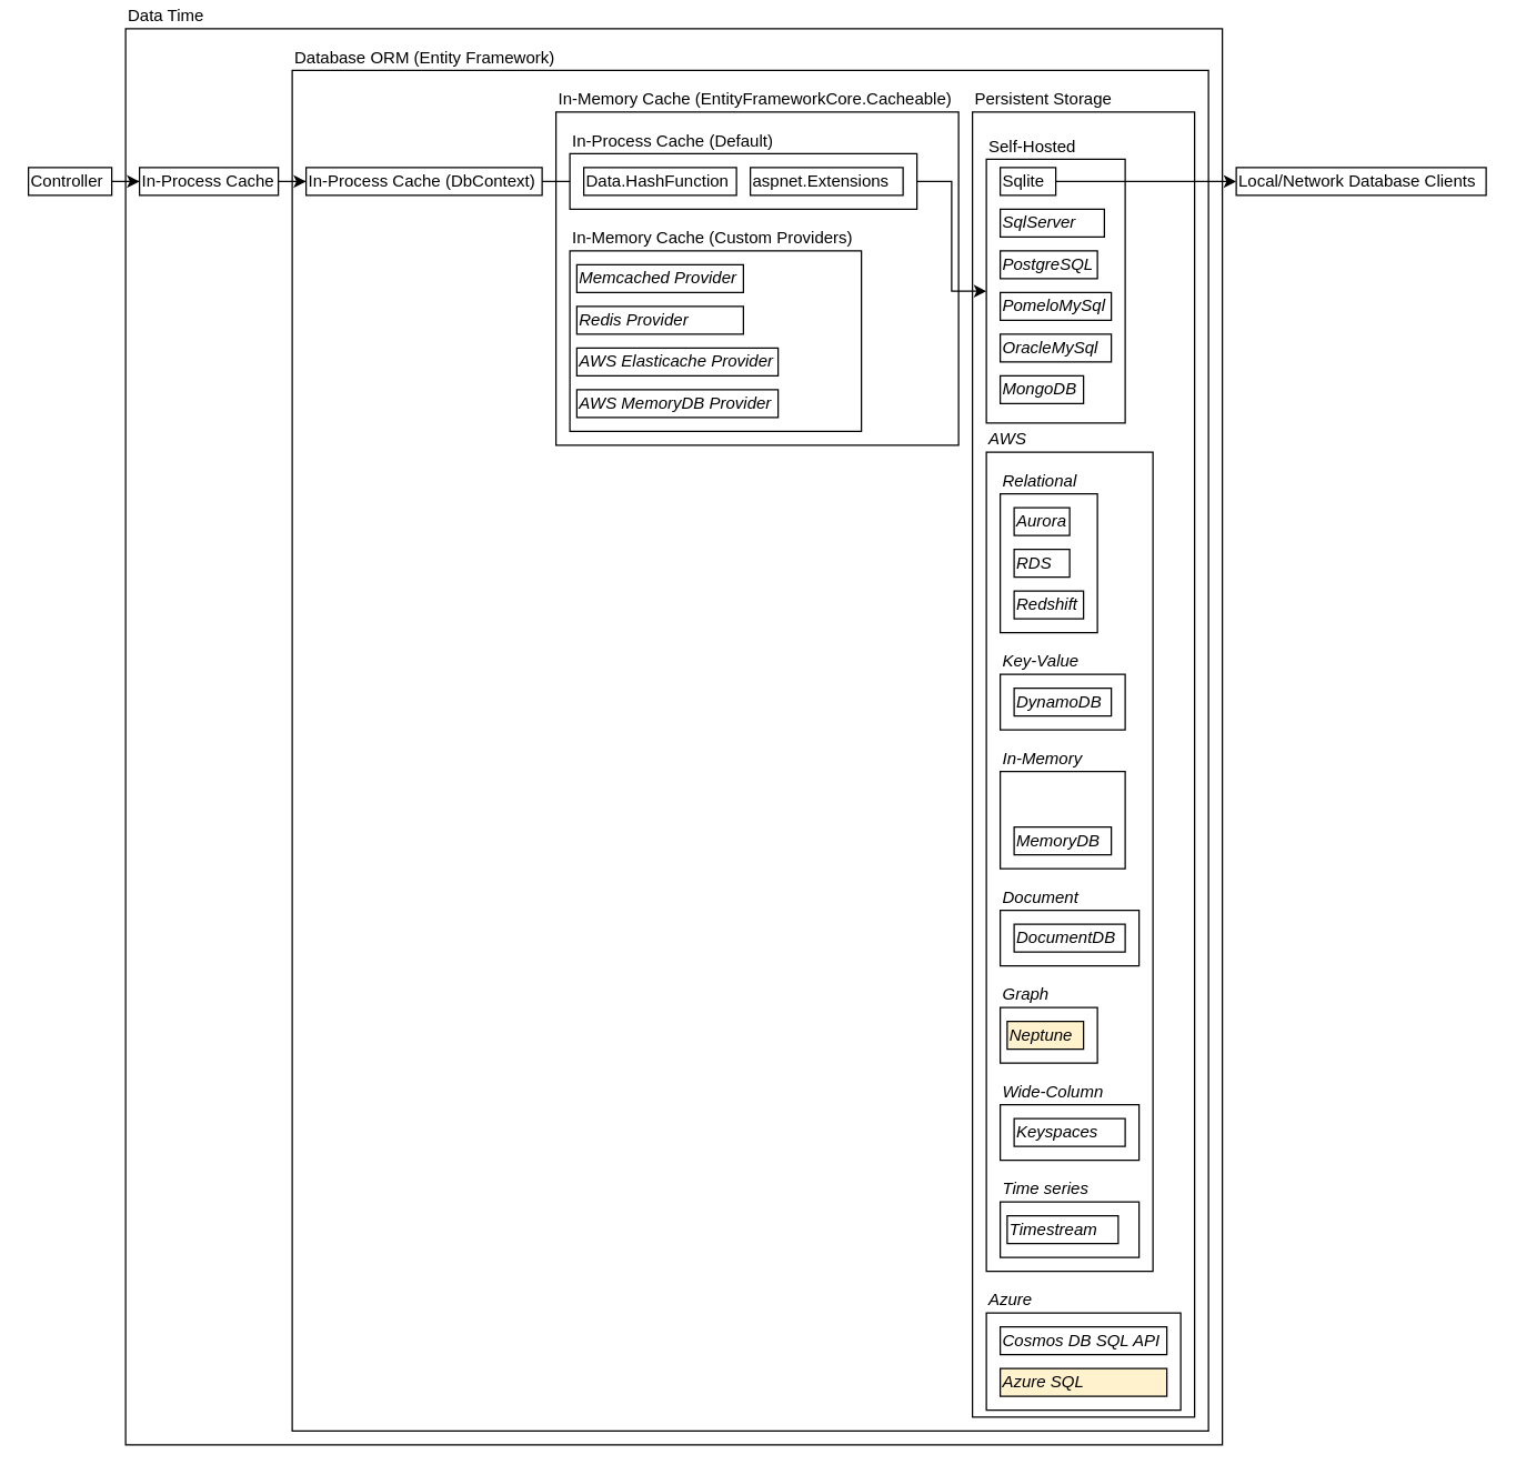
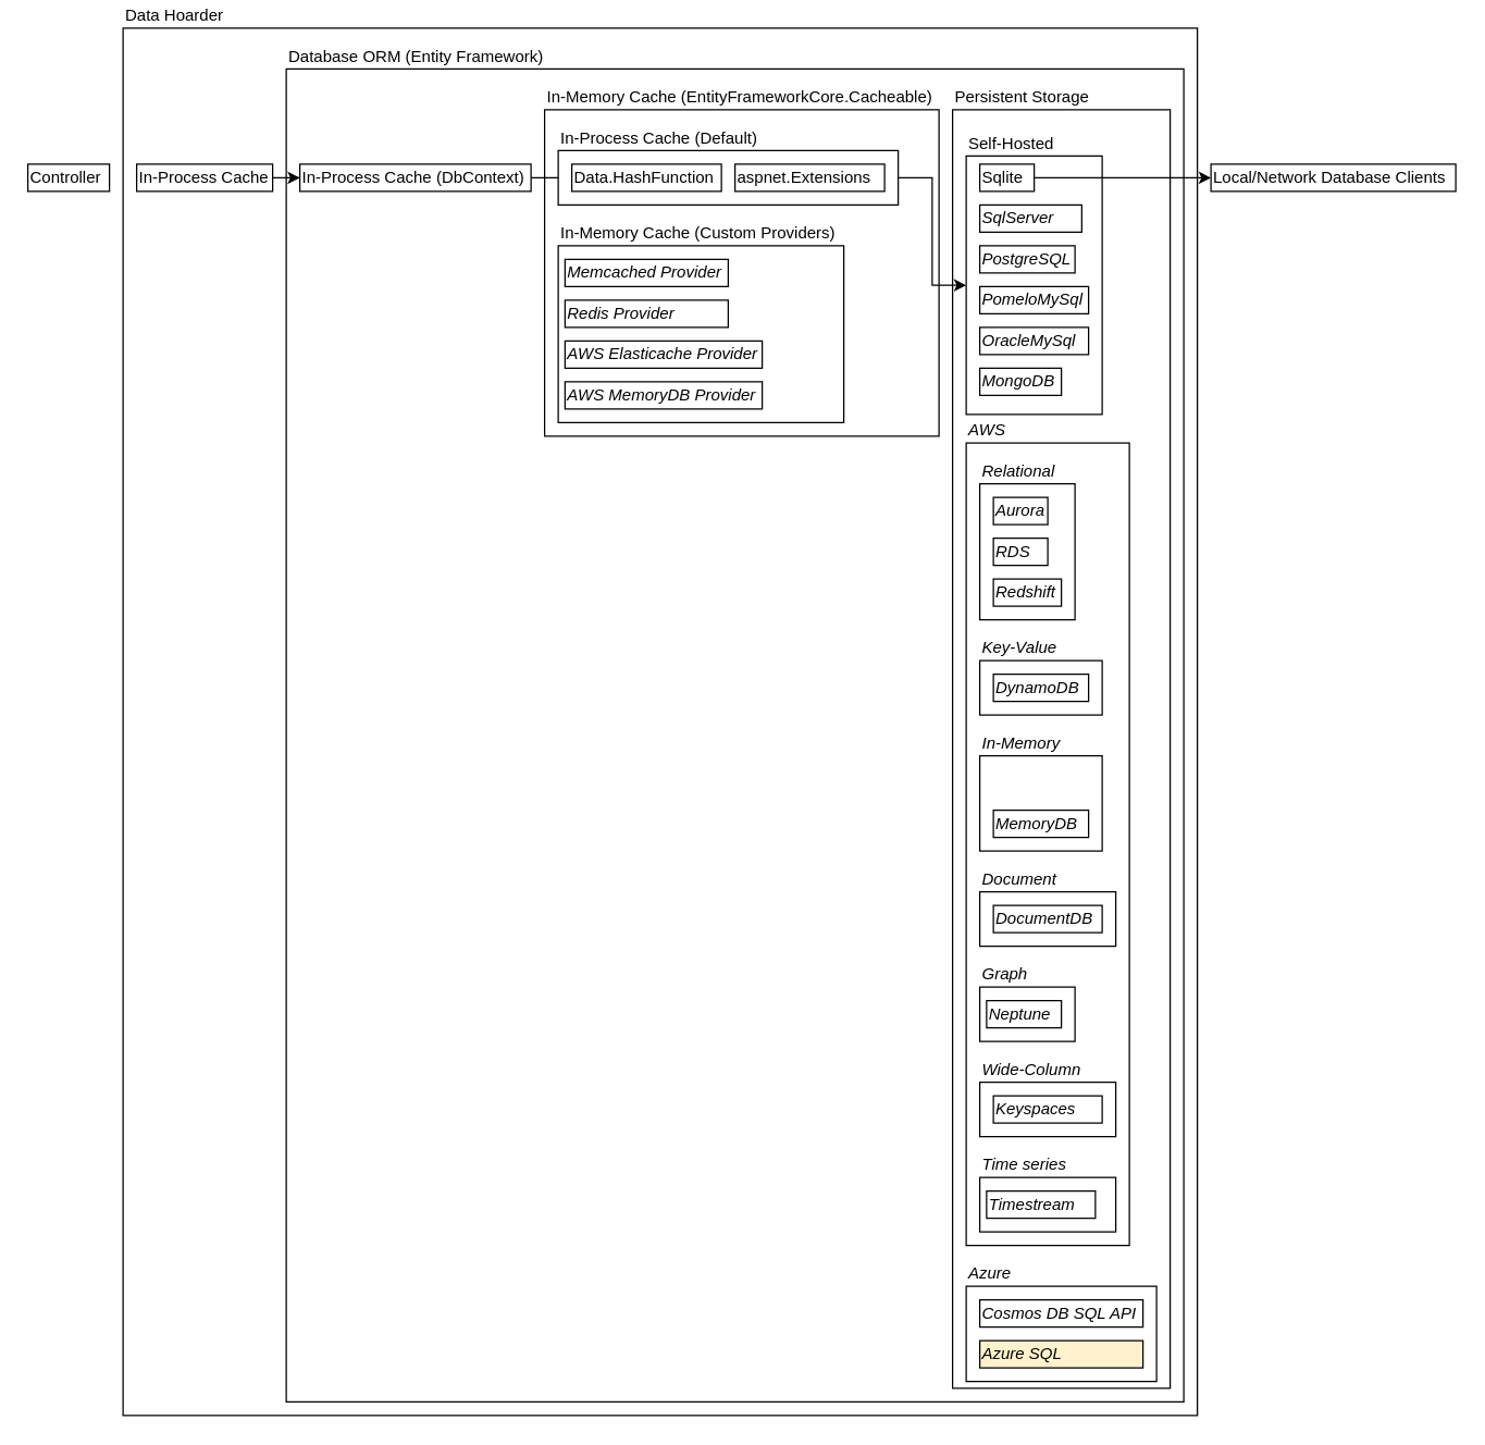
  <mxCell id="0" />
  <mxCell id="1" parent="0" />
- <mxCell id="2" value="Data Time" style="rounded=0;whiteSpace=wrap;html=1;align=left;labelPosition=center;verticalLabelPosition=top;verticalAlign=bottom;" vertex="1" parent="1"><mxGeometry x="90" y="20" width="790" height="1020" as="geometry" /></mxCell>
+ <mxCell id="2" value="Data Hoarder" style="rounded=0;whiteSpace=wrap;html=1;align=left;labelPosition=center;verticalLabelPosition=top;verticalAlign=bottom;" vertex="1" parent="1"><mxGeometry x="90" y="20" width="790" height="1020" as="geometry" /></mxCell>
  <mxCell id="3" value="Database ORM (Entity Framework)" style="rounded=0;whiteSpace=wrap;html=1;align=left;labelPosition=center;verticalLabelPosition=top;verticalAlign=bottom;" vertex="1" parent="1"><mxGeometry x="210" y="50" width="660" height="980" as="geometry" /></mxCell>
  <mxCell id="4" value="" style="edgeStyle=orthogonalEdgeStyle;rounded=0;orthogonalLoop=1;jettySize=auto;html=1;" edge="1" parent="1" source="6" target="7"><mxGeometry relative="1" as="geometry" /></mxCell>
- <mxCell id="5" value="" style="edgeStyle=orthogonalEdgeStyle;rounded=0;orthogonalLoop=1;jettySize=auto;html=1;" edge="1" parent="1" source="48" target="6"><mxGeometry relative="1" as="geometry"><mxPoint x="30" y="130" as="sourcePoint" /></mxGeometry></mxCell>
  <mxCell id="6" value="In-Process Cache" style="rounded=0;whiteSpace=wrap;html=1;align=left;" vertex="1" parent="1"><mxGeometry x="100" y="120" width="100" height="20" as="geometry" /></mxCell>
  <mxCell id="7" value="In-Process Cache (DbContext)" style="rounded=0;whiteSpace=wrap;html=1;align=left;" vertex="1" parent="1"><mxGeometry x="220" y="120" width="170" height="20" as="geometry" /></mxCell>
  <mxCell id="8" value="In-Memory Cache (EntityFrameworkCore.Cacheable)" style="rounded=0;whiteSpace=wrap;html=1;align=left;labelPosition=center;verticalLabelPosition=top;verticalAlign=bottom;" vertex="1" parent="1"><mxGeometry x="400" y="80" width="290" height="240" as="geometry" /></mxCell>
  <mxCell id="9" value="In-Process Cache (Default)" style="rounded=0;whiteSpace=wrap;html=1;align=left;labelPosition=center;verticalLabelPosition=top;verticalAlign=bottom;" vertex="1" parent="1"><mxGeometry x="410" y="110" width="250" height="40" as="geometry" /></mxCell>
  <mxCell id="10" value="Data.HashFunction" style="rounded=0;whiteSpace=wrap;html=1;align=left;" vertex="1" parent="1"><mxGeometry x="420" y="120" width="110" height="20" as="geometry" /></mxCell>
  <mxCell id="11" value="aspnet.Extensions" style="rounded=0;whiteSpace=wrap;html=1;align=left;" vertex="1" parent="1"><mxGeometry x="540" y="120" width="110" height="20" as="geometry" /></mxCell>
  <mxCell id="12" value="In-Memory Cache (Custom Providers)" style="rounded=0;whiteSpace=wrap;html=1;align=left;labelPosition=center;verticalLabelPosition=top;verticalAlign=bottom;" vertex="1" parent="1"><mxGeometry x="410" y="180" width="210" height="130" as="geometry" /></mxCell>
  <mxCell id="13" value="Memcached Provider" style="rounded=0;whiteSpace=wrap;html=1;align=left;fontStyle=2" vertex="1" parent="1"><mxGeometry x="415" y="190" width="120" height="20" as="geometry" /></mxCell>
  <mxCell id="14" value="Redis Provider" style="rounded=0;whiteSpace=wrap;html=1;align=left;fontStyle=2" vertex="1" parent="1"><mxGeometry x="415" y="220" width="120" height="20" as="geometry" /></mxCell>
  <mxCell id="15" value="AWS Elasticache Provider" style="rounded=0;whiteSpace=wrap;html=1;align=left;fontStyle=2" vertex="1" parent="1"><mxGeometry x="415" y="250" width="145" height="20" as="geometry" /></mxCell>
  <mxCell id="16" value="AWS MemoryDB Provider" style="rounded=0;whiteSpace=wrap;html=1;align=left;fontStyle=2" vertex="1" parent="1"><mxGeometry x="415" y="280" width="145" height="20" as="geometry" /></mxCell>
  <mxCell id="17" value="Persistent Storage" style="rounded=0;whiteSpace=wrap;html=1;align=left;labelPosition=center;verticalLabelPosition=top;verticalAlign=bottom;" vertex="1" parent="1"><mxGeometry x="700" y="80" width="160" height="940" as="geometry" /></mxCell>
  <mxCell id="18" value="AWS" style="rounded=0;whiteSpace=wrap;html=1;align=left;labelPosition=center;verticalLabelPosition=top;verticalAlign=bottom;fontStyle=2" vertex="1" parent="1"><mxGeometry x="710" y="325" width="120" height="590" as="geometry" /></mxCell>
  <mxCell id="19" value="Relational" style="rounded=0;whiteSpace=wrap;html=1;align=left;labelPosition=center;verticalLabelPosition=top;verticalAlign=bottom;fontStyle=2" vertex="1" parent="1"><mxGeometry x="720" y="355" width="70" height="100" as="geometry" /></mxCell>
  <mxCell id="20" value="Aurora" style="rounded=0;whiteSpace=wrap;html=1;align=left;fontStyle=2" vertex="1" parent="1"><mxGeometry x="730" y="365" width="40" height="20" as="geometry" /></mxCell>
  <mxCell id="21" value="RDS" style="rounded=0;whiteSpace=wrap;html=1;align=left;fontStyle=2" vertex="1" parent="1"><mxGeometry x="730" y="395" width="40" height="20" as="geometry" /></mxCell>
  <mxCell id="22" value="Redshift" style="rounded=0;whiteSpace=wrap;html=1;align=left;fontStyle=2" vertex="1" parent="1"><mxGeometry x="730" y="425" width="50" height="20" as="geometry" /></mxCell>
  <mxCell id="23" value="Key-Value" style="rounded=0;whiteSpace=wrap;html=1;align=left;labelPosition=center;verticalLabelPosition=top;verticalAlign=bottom;fontStyle=2" vertex="1" parent="1"><mxGeometry x="720" y="485" width="90" height="40" as="geometry" /></mxCell>
  <mxCell id="24" value="DynamoDB" style="rounded=0;whiteSpace=wrap;html=1;align=left;fontStyle=2" vertex="1" parent="1"><mxGeometry x="730" y="495" width="70" height="20" as="geometry" /></mxCell>
  <mxCell id="25" value="In-Memory" style="rounded=0;whiteSpace=wrap;html=1;align=left;labelPosition=center;verticalLabelPosition=top;verticalAlign=bottom;fontStyle=2" vertex="1" parent="1"><mxGeometry x="720" y="555" width="90" height="70" as="geometry" /></mxCell>
  <mxCell id="26" value="MemoryDB" style="rounded=0;whiteSpace=wrap;html=1;align=left;fontStyle=2" vertex="1" parent="1"><mxGeometry x="730" y="595" width="70" height="20" as="geometry" /></mxCell>
  <mxCell id="27" value="Document" style="rounded=0;whiteSpace=wrap;html=1;align=left;labelPosition=center;verticalLabelPosition=top;verticalAlign=bottom;fontStyle=2" vertex="1" parent="1"><mxGeometry x="720" y="655" width="100" height="40" as="geometry" /></mxCell>
  <mxCell id="28" value="DocumentDB" style="rounded=0;whiteSpace=wrap;html=1;align=left;fontStyle=2" vertex="1" parent="1"><mxGeometry x="730" y="665" width="80" height="20" as="geometry" /></mxCell>
  <mxCell id="29" value="Graph" style="rounded=0;whiteSpace=wrap;html=1;align=left;labelPosition=center;verticalLabelPosition=top;verticalAlign=bottom;fontStyle=2" vertex="1" parent="1"><mxGeometry x="720" y="725" width="70" height="40" as="geometry" /></mxCell>
- <mxCell id="30" value="Neptune" style="rounded=0;whiteSpace=wrap;html=1;align=left;fontStyle=2;fillColor=#fff2cc;" vertex="1" parent="1"><mxGeometry x="725" y="735" width="55" height="20" as="geometry" /></mxCell>
+ <mxCell id="30" value="Neptune" style="rounded=0;whiteSpace=wrap;html=1;align=left;fontStyle=2" vertex="1" parent="1"><mxGeometry x="725" y="735" width="55" height="20" as="geometry" /></mxCell>
  <mxCell id="31" value="Wide-Column" style="rounded=0;whiteSpace=wrap;html=1;align=left;labelPosition=center;verticalLabelPosition=top;verticalAlign=bottom;fontStyle=2" vertex="1" parent="1"><mxGeometry x="720" y="795" width="100" height="40" as="geometry" /></mxCell>
  <mxCell id="32" value="Keyspaces" style="rounded=0;whiteSpace=wrap;html=1;align=left;fontStyle=2" vertex="1" parent="1"><mxGeometry x="730" y="805" width="80" height="20" as="geometry" /></mxCell>
  <mxCell id="33" value="Time series" style="rounded=0;whiteSpace=wrap;html=1;align=left;labelPosition=center;verticalLabelPosition=top;verticalAlign=bottom;fontStyle=2" vertex="1" parent="1"><mxGeometry x="720" y="865" width="100" height="40" as="geometry" /></mxCell>
  <mxCell id="34" value="Timestream" style="rounded=0;whiteSpace=wrap;html=1;align=left;fontStyle=2" vertex="1" parent="1"><mxGeometry x="725" y="875" width="80" height="20" as="geometry" /></mxCell>
  <mxCell id="35" value="Azure" style="rounded=0;whiteSpace=wrap;html=1;align=left;labelPosition=center;verticalLabelPosition=top;verticalAlign=bottom;fontStyle=2" vertex="1" parent="1"><mxGeometry x="710" y="945" width="140" height="70" as="geometry" /></mxCell>
  <mxCell id="36" value="Self-Hosted" style="rounded=0;whiteSpace=wrap;html=1;align=left;labelPosition=center;verticalLabelPosition=top;verticalAlign=bottom;" vertex="1" parent="1"><mxGeometry x="710" y="114" width="100" height="190" as="geometry" /></mxCell>
  <mxCell id="37" value="Cosmos DB SQL API" style="rounded=0;whiteSpace=wrap;html=1;align=left;fontStyle=2" vertex="1" parent="1"><mxGeometry x="720" y="955" width="120" height="20" as="geometry" /></mxCell>
  <mxCell id="38" value="Azure SQL" style="rounded=0;whiteSpace=wrap;html=1;align=left;fontStyle=2;fillColor=#fff2cc;" vertex="1" parent="1"><mxGeometry x="720" y="985" width="120" height="20" as="geometry" /></mxCell>
  <mxCell id="39" value="" style="edgeStyle=orthogonalEdgeStyle;rounded=0;orthogonalLoop=1;jettySize=auto;html=1;" edge="1" parent="1" source="40" target="49"><mxGeometry relative="1" as="geometry" /></mxCell>
  <mxCell id="40" value="Sqlite" style="rounded=0;whiteSpace=wrap;html=1;align=left;" vertex="1" parent="1"><mxGeometry x="720" y="120" width="40" height="20" as="geometry" /></mxCell>
  <mxCell id="41" value="SqlServer" style="rounded=0;whiteSpace=wrap;html=1;align=left;fontStyle=2" vertex="1" parent="1"><mxGeometry x="720" y="150" width="75" height="20" as="geometry" /></mxCell>
  <mxCell id="42" value="PostgreSQL" style="rounded=0;whiteSpace=wrap;html=1;align=left;fontStyle=2" vertex="1" parent="1"><mxGeometry x="720" y="180" width="70" height="20" as="geometry" /></mxCell>
  <mxCell id="43" value="PomeloMySql" style="rounded=0;whiteSpace=wrap;html=1;align=left;fontStyle=2" vertex="1" parent="1"><mxGeometry x="720" y="210" width="80" height="20" as="geometry" /></mxCell>
  <mxCell id="44" value="OracleMySql" style="rounded=0;whiteSpace=wrap;html=1;align=left;fontStyle=2" vertex="1" parent="1"><mxGeometry x="720" y="240" width="80" height="20" as="geometry" /></mxCell>
  <mxCell id="45" value="MongoDB" style="rounded=0;whiteSpace=wrap;html=1;align=left;fontStyle=2" vertex="1" parent="1"><mxGeometry x="720" y="270" width="60" height="20" as="geometry" /></mxCell>
  <mxCell id="46" value="" style="edgeStyle=orthogonalEdgeStyle;rounded=0;orthogonalLoop=1;jettySize=auto;html=1;entryX=0;entryY=0.5;entryDx=0;entryDy=0;endArrow=none;" edge="1" parent="1" source="7" target="9"><mxGeometry relative="1" as="geometry"><mxPoint x="410" y="-40" as="targetPoint" /></mxGeometry></mxCell>
  <mxCell id="47" value="" style="edgeStyle=orthogonalEdgeStyle;rounded=0;orthogonalLoop=1;jettySize=auto;html=1;exitX=1;exitY=0.5;exitDx=0;exitDy=0;" edge="1" parent="1" source="9" target="36"><mxGeometry relative="1" as="geometry"><mxPoint x="690" y="-113" as="targetPoint" /></mxGeometry></mxCell>
  <mxCell id="48" value="Controller" style="rounded=0;whiteSpace=wrap;html=1;align=left;" vertex="1" parent="1"><mxGeometry x="20" y="120" width="60" height="20" as="geometry" /></mxCell>
  <mxCell id="49" value="Local/Network Database Clients" style="whiteSpace=wrap;html=1;align=left;rounded=0;" vertex="1" parent="1"><mxGeometry x="890" y="120" width="180" height="20" as="geometry" /></mxCell>
